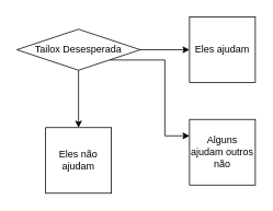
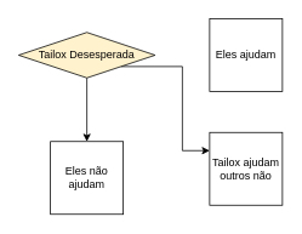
  <mxCell id="0" />
  <mxCell id="1" parent="0" />
- <mxCell id="2" style="edgeStyle=orthogonalEdgeStyle;rounded=0;orthogonalLoop=1;jettySize=auto;html=1;exitX=1;exitY=0.5;exitDx=0;exitDy=0;" edge="1" parent="1" source="5" target="6"><mxGeometry relative="1" as="geometry" /></mxCell>
  <mxCell id="3" style="edgeStyle=orthogonalEdgeStyle;rounded=0;orthogonalLoop=1;jettySize=auto;html=1;exitX=0.5;exitY=1;exitDx=0;exitDy=0;entryX=0.5;entryY=0;entryDx=0;entryDy=0;" edge="1" parent="1" source="5" target="7"><mxGeometry relative="1" as="geometry" /></mxCell>
  <mxCell id="4" style="edgeStyle=orthogonalEdgeStyle;rounded=0;orthogonalLoop=1;jettySize=auto;html=1;exitX=1;exitY=1;exitDx=0;exitDy=0;entryX=0;entryY=0.25;entryDx=0;entryDy=0;" edge="1" parent="1" source="5" target="8"><mxGeometry relative="1" as="geometry"><mxPoint x="210" y="165" as="targetPoint" /></mxGeometry></mxCell>
- <mxCell id="5" value="Tailox Desesperada" style="rhombus;whiteSpace=wrap;html=1;" vertex="1" parent="1"><mxGeometry x="20" y="35" width="150" height="50" as="geometry" /></mxCell>
+ <mxCell id="5" value="Tailox Desesperada" style="rhombus;whiteSpace=wrap;html=1;fillColor=#fff2cc;" vertex="1" parent="1"><mxGeometry x="20" y="35" width="150" height="50" as="geometry" /></mxCell>
  <mxCell id="6" value="Eles ajudam" style="whiteSpace=wrap;html=1;aspect=fixed;" vertex="1" parent="1"><mxGeometry x="230" y="20" width="80" height="80" as="geometry" /></mxCell>
  <mxCell id="7" value="Eles não ajudam" style="whiteSpace=wrap;html=1;aspect=fixed;" vertex="1" parent="1"><mxGeometry x="55" y="155" width="80" height="80" as="geometry" /></mxCell>
- <mxCell id="8" value="Alguns ajudam outros não" style="whiteSpace=wrap;html=1;aspect=fixed;" vertex="1" parent="1"><mxGeometry x="230" y="145" width="80" height="80" as="geometry" /></mxCell>
+ <mxCell id="8" value="Tailox ajudam outros não" style="whiteSpace=wrap;html=1;aspect=fixed;" vertex="1" parent="1"><mxGeometry x="230" y="145" width="80" height="80" as="geometry" /></mxCell>
